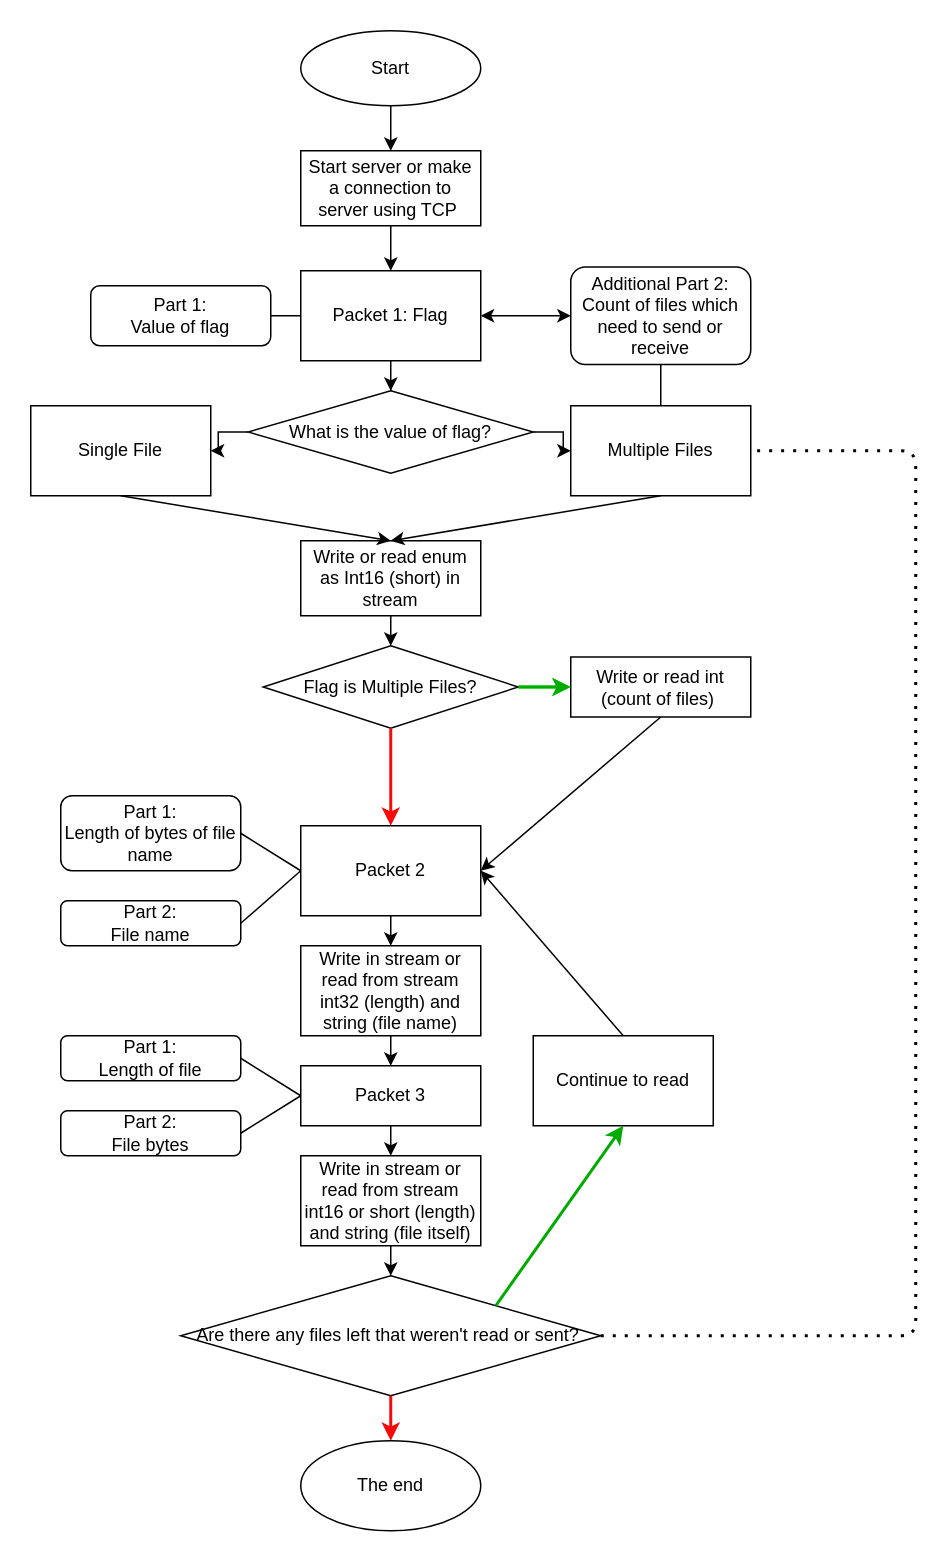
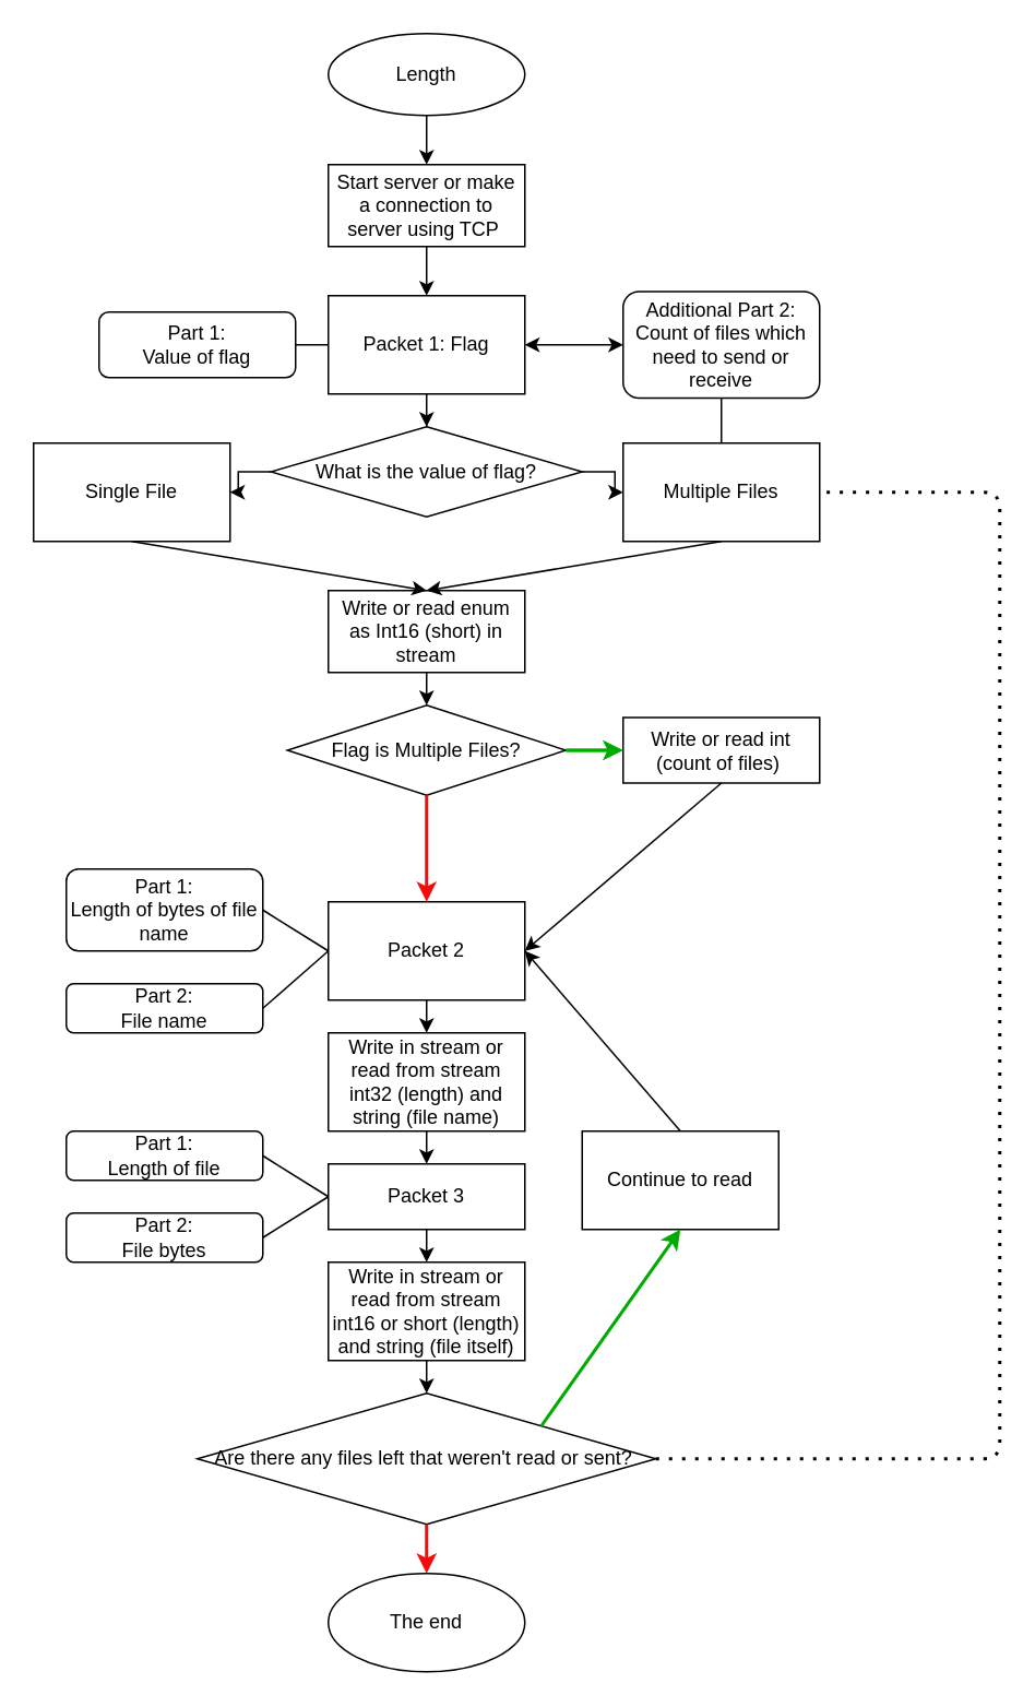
  <mxCell id="0" />
  <mxCell id="1" parent="0" />
  <mxCell id="2" value="" style="edgeStyle=orthogonalEdgeStyle;rounded=0;orthogonalLoop=1;jettySize=auto;html=1;" parent="1" source="3" target="8" edge="1"><mxGeometry relative="1" as="geometry" /></mxCell>
  <mxCell id="3" value="Packet 1: Flag" style="rounded=0;whiteSpace=wrap;html=1;" parent="1" vertex="1"><mxGeometry x="200" y="180" width="120" height="60" as="geometry" /></mxCell>
  <mxCell id="4" value="" style="edgeStyle=orthogonalEdgeStyle;rounded=0;orthogonalLoop=1;jettySize=auto;html=1;entryX=0.5;entryY=0;entryDx=0;entryDy=0;" parent="1" source="5" target="20" edge="1"><mxGeometry relative="1" as="geometry"><mxPoint x="260" y="90" as="targetPoint" /></mxGeometry></mxCell>
- <mxCell id="5" value="Start" style="ellipse;whiteSpace=wrap;html=1;" parent="1" vertex="1"><mxGeometry x="200" y="20" width="120" height="50" as="geometry" /></mxCell>
+ <mxCell id="5" value="Length" style="ellipse;whiteSpace=wrap;html=1;" parent="1" vertex="1"><mxGeometry x="200" y="20" width="120" height="50" as="geometry" /></mxCell>
  <mxCell id="6" value="" style="edgeStyle=orthogonalEdgeStyle;rounded=0;orthogonalLoop=1;jettySize=auto;html=1;" parent="1" source="8" target="9" edge="1"><mxGeometry relative="1" as="geometry" /></mxCell>
  <mxCell id="7" value="" style="edgeStyle=orthogonalEdgeStyle;rounded=0;orthogonalLoop=1;jettySize=auto;html=1;" parent="1" source="8" target="10" edge="1"><mxGeometry relative="1" as="geometry" /></mxCell>
  <mxCell id="8" value="What is the value of flag?" style="rhombus;whiteSpace=wrap;html=1;" parent="1" vertex="1"><mxGeometry x="165" y="260" width="190" height="55" as="geometry" /></mxCell>
  <mxCell id="9" value="Single File" style="rounded=0;whiteSpace=wrap;html=1;" parent="1" vertex="1"><mxGeometry x="20" y="270" width="120" height="60" as="geometry" /></mxCell>
  <mxCell id="10" value="Multiple Files" style="rounded=0;whiteSpace=wrap;html=1;" parent="1" vertex="1"><mxGeometry x="380" y="270" width="120" height="60" as="geometry" /></mxCell>
  <mxCell id="11" value="Write or read enum as Int16 (short) in stream" style="rounded=0;whiteSpace=wrap;html=1;" parent="1" vertex="1"><mxGeometry x="200" y="360" width="120" height="50" as="geometry" /></mxCell>
  <mxCell id="12" value="" style="endArrow=classic;html=1;exitX=0.5;exitY=1;exitDx=0;exitDy=0;entryX=0.5;entryY=0;entryDx=0;entryDy=0;" parent="1" source="9" target="11" edge="1"><mxGeometry width="50" height="50" relative="1" as="geometry"><mxPoint x="280" y="480" as="sourcePoint" /><mxPoint x="330" y="430" as="targetPoint" /></mxGeometry></mxCell>
  <mxCell id="13" value="Packet 2" style="rounded=0;whiteSpace=wrap;html=1;" parent="1" vertex="1"><mxGeometry x="200" y="550" width="120" height="60" as="geometry" /></mxCell>
  <mxCell id="14" value="Part 1: &lt;br&gt;Length of bytes of file name" style="rounded=1;whiteSpace=wrap;html=1;" parent="1" vertex="1"><mxGeometry x="40" y="530" width="120" height="50" as="geometry" /></mxCell>
  <mxCell id="15" value="Part 2: &lt;br&gt;File name" style="rounded=1;whiteSpace=wrap;html=1;" parent="1" vertex="1"><mxGeometry x="40" y="600" width="120" height="30" as="geometry" /></mxCell>
  <mxCell id="16" value="" style="endArrow=none;html=1;entryX=1;entryY=0.5;entryDx=0;entryDy=0;exitX=0;exitY=0.5;exitDx=0;exitDy=0;" parent="1" source="13" target="14" edge="1"><mxGeometry width="50" height="50" relative="1" as="geometry"><mxPoint x="280" y="580" as="sourcePoint" /><mxPoint x="330" y="530" as="targetPoint" /></mxGeometry></mxCell>
  <mxCell id="17" value="" style="endArrow=none;html=1;exitX=1;exitY=0.5;exitDx=0;exitDy=0;" parent="1" source="15" edge="1"><mxGeometry width="50" height="50" relative="1" as="geometry"><mxPoint x="280" y="580" as="sourcePoint" /><mxPoint x="200" y="580" as="targetPoint" /></mxGeometry></mxCell>
  <mxCell id="18" value="Write in stream or read from stream int32 (length) and string (file name)" style="rounded=0;whiteSpace=wrap;html=1;" parent="1" vertex="1"><mxGeometry x="200" y="630" width="120" height="60" as="geometry" /></mxCell>
  <mxCell id="19" value="" style="endArrow=classic;html=1;exitX=0.5;exitY=1;exitDx=0;exitDy=0;entryX=0.5;entryY=0;entryDx=0;entryDy=0;" parent="1" source="13" target="18" edge="1"><mxGeometry width="50" height="50" relative="1" as="geometry"><mxPoint x="280" y="560" as="sourcePoint" /><mxPoint x="330" y="510" as="targetPoint" /></mxGeometry></mxCell>
  <mxCell id="20" value="Start server or make a connection to server using TCP&amp;nbsp;" style="rounded=0;whiteSpace=wrap;html=1;" parent="1" vertex="1"><mxGeometry x="200" y="100" width="120" height="50" as="geometry" /></mxCell>
  <mxCell id="21" value="" style="endArrow=classic;html=1;exitX=0.5;exitY=1;exitDx=0;exitDy=0;entryX=0.5;entryY=0;entryDx=0;entryDy=0;" parent="1" source="20" target="3" edge="1"><mxGeometry width="50" height="50" relative="1" as="geometry"><mxPoint x="280" y="380" as="sourcePoint" /><mxPoint x="330" y="330" as="targetPoint" /></mxGeometry></mxCell>
  <mxCell id="22" value="Packet 3" style="rounded=0;whiteSpace=wrap;html=1;" parent="1" vertex="1"><mxGeometry x="200" y="710" width="120" height="40" as="geometry" /></mxCell>
  <mxCell id="23" value="Part 1: &lt;br&gt;Length of file" style="rounded=1;whiteSpace=wrap;html=1;" parent="1" vertex="1"><mxGeometry x="40" y="690" width="120" height="30" as="geometry" /></mxCell>
  <mxCell id="24" value="Part 2: &lt;br&gt;File bytes" style="rounded=1;whiteSpace=wrap;html=1;" parent="1" vertex="1"><mxGeometry x="40" y="740" width="120" height="30" as="geometry" /></mxCell>
  <mxCell id="25" value="" style="endArrow=none;html=1;exitX=1;exitY=0.5;exitDx=0;exitDy=0;entryX=0;entryY=0.5;entryDx=0;entryDy=0;" parent="1" source="23" target="22" edge="1"><mxGeometry width="50" height="50" relative="1" as="geometry"><mxPoint x="280" y="680" as="sourcePoint" /><mxPoint x="330" y="630" as="targetPoint" /></mxGeometry></mxCell>
  <mxCell id="26" value="" style="endArrow=none;html=1;exitX=1;exitY=0.5;exitDx=0;exitDy=0;entryX=0;entryY=0.5;entryDx=0;entryDy=0;" parent="1" source="24" target="22" edge="1"><mxGeometry width="50" height="50" relative="1" as="geometry"><mxPoint x="280" y="680" as="sourcePoint" /><mxPoint x="330" y="630" as="targetPoint" /></mxGeometry></mxCell>
  <mxCell id="27" value="" style="endArrow=classic;html=1;exitX=0.5;exitY=1;exitDx=0;exitDy=0;entryX=0.5;entryY=0;entryDx=0;entryDy=0;" parent="1" source="18" target="22" edge="1"><mxGeometry width="50" height="50" relative="1" as="geometry"><mxPoint x="280" y="680" as="sourcePoint" /><mxPoint x="330" y="630" as="targetPoint" /></mxGeometry></mxCell>
  <mxCell id="28" value="Part 1:&lt;br&gt;Value of flag" style="rounded=1;whiteSpace=wrap;html=1;" parent="1" vertex="1"><mxGeometry x="60" y="190" width="120" height="40" as="geometry" /></mxCell>
  <mxCell id="29" value="" style="endArrow=none;html=1;exitX=1;exitY=0.5;exitDx=0;exitDy=0;entryX=0;entryY=0.5;entryDx=0;entryDy=0;" parent="1" source="28" target="3" edge="1"><mxGeometry width="50" height="50" relative="1" as="geometry"><mxPoint x="280" y="430" as="sourcePoint" /><mxPoint x="330" y="380" as="targetPoint" /></mxGeometry></mxCell>
  <mxCell id="30" value="Additional Part 2:&lt;br&gt;Count of files which need to send or receive" style="rounded=1;whiteSpace=wrap;html=1;" parent="1" vertex="1"><mxGeometry x="380" y="177.5" width="120" height="65" as="geometry" /></mxCell>
  <mxCell id="31" value="" style="endArrow=none;html=1;entryX=0.5;entryY=1;entryDx=0;entryDy=0;exitX=0.5;exitY=0;exitDx=0;exitDy=0;" parent="1" source="10" target="30" edge="1"><mxGeometry width="50" height="50" relative="1" as="geometry"><mxPoint x="280" y="410" as="sourcePoint" /><mxPoint x="330" y="360" as="targetPoint" /></mxGeometry></mxCell>
  <mxCell id="32" value="" style="endArrow=classic;startArrow=classic;html=1;entryX=0;entryY=0.5;entryDx=0;entryDy=0;exitX=1;exitY=0.5;exitDx=0;exitDy=0;" parent="1" source="3" target="30" edge="1"><mxGeometry width="50" height="50" relative="1" as="geometry"><mxPoint x="280" y="410" as="sourcePoint" /><mxPoint x="330" y="360" as="targetPoint" /></mxGeometry></mxCell>
  <mxCell id="33" value="&lt;span&gt;Write or read int (count of files)&amp;nbsp;&lt;/span&gt;" style="rounded=0;whiteSpace=wrap;html=1;" parent="1" vertex="1"><mxGeometry x="380" y="437.5" width="120" height="40" as="geometry" /></mxCell>
  <mxCell id="34" value="" style="endArrow=classic;html=1;exitX=0.5;exitY=1;exitDx=0;exitDy=0;entryX=0.5;entryY=0;entryDx=0;entryDy=0;" parent="1" source="10" target="11" edge="1"><mxGeometry width="50" height="50" relative="1" as="geometry"><mxPoint x="280" y="410" as="sourcePoint" /><mxPoint x="330" y="360" as="targetPoint" /></mxGeometry></mxCell>
  <mxCell id="35" value="" style="endArrow=classic;html=1;exitX=0.5;exitY=1;exitDx=0;exitDy=0;entryX=1;entryY=0.5;entryDx=0;entryDy=0;" parent="1" source="33" target="13" edge="1"><mxGeometry width="50" height="50" relative="1" as="geometry"><mxPoint x="440" y="570" as="sourcePoint" /><mxPoint x="490" y="520" as="targetPoint" /></mxGeometry></mxCell>
  <mxCell id="36" value="" style="edgeStyle=orthogonalEdgeStyle;rounded=0;sketch=0;orthogonalLoop=1;jettySize=auto;html=1;shadow=0;labelBackgroundColor=#FFFFFF;sourcePerimeterSpacing=0;strokeColor=#00FF00;strokeWidth=2;fontColor=#FFFFFF;" parent="1" source="37" target="33" edge="1"><mxGeometry relative="1" as="geometry" /></mxCell>
  <mxCell id="37" value="Flag is Multiple Files?" style="rhombus;whiteSpace=wrap;html=1;" parent="1" vertex="1"><mxGeometry x="175" y="430" width="170" height="55" as="geometry" /></mxCell>
  <mxCell id="38" value="" style="endArrow=classic;html=1;exitX=0.5;exitY=1;exitDx=0;exitDy=0;entryX=0.5;entryY=0;entryDx=0;entryDy=0;" parent="1" source="11" target="37" edge="1"><mxGeometry width="50" height="50" relative="1" as="geometry"><mxPoint x="280" y="610" as="sourcePoint" /><mxPoint x="330" y="560" as="targetPoint" /></mxGeometry></mxCell>
  <mxCell id="39" value="" style="endArrow=classic;html=1;exitX=1;exitY=0.5;exitDx=0;exitDy=0;entryX=0;entryY=0.5;entryDx=0;entryDy=0;labelBackgroundColor=#FFFFFF;fontColor=#FFFFFF;shadow=0;strokeWidth=2;sketch=0;labelBorderColor=none;sourcePerimeterSpacing=0;jumpStyle=sharp;curved=1;strokeColor=#00AB00;" parent="1" source="37" target="33" edge="1"><mxGeometry width="50" height="50" relative="1" as="geometry"><mxPoint x="280" y="610" as="sourcePoint" /><mxPoint x="330" y="560" as="targetPoint" /></mxGeometry></mxCell>
  <mxCell id="40" value="" style="endArrow=classic;html=1;exitX=0.5;exitY=1;exitDx=0;exitDy=0;entryX=0.5;entryY=0;entryDx=0;entryDy=0;labelBackgroundColor=#FFFFFF;fontColor=#FFFFFF;shadow=0;strokeWidth=2;sketch=0;labelBorderColor=none;sourcePerimeterSpacing=0;jumpStyle=sharp;curved=1;strokeColor=#F70A0A;" parent="1" source="37" target="13" edge="1"><mxGeometry width="50" height="50" relative="1" as="geometry"><mxPoint x="355" y="467.5" as="sourcePoint" /><mxPoint x="390" y="467.5" as="targetPoint" /></mxGeometry></mxCell>
  <mxCell id="41" value="Write in stream or read from stream int16 or short (length) and string (file itself)" style="rounded=0;whiteSpace=wrap;html=1;" parent="1" vertex="1"><mxGeometry x="200" y="770" width="120" height="60" as="geometry" /></mxCell>
  <mxCell id="42" value="" style="endArrow=classic;html=1;shadow=0;labelBackgroundColor=#FFFFFF;strokeWidth=1;fontColor=#FFFFFF;exitX=0.5;exitY=1;exitDx=0;exitDy=0;entryX=0.5;entryY=0;entryDx=0;entryDy=0;" parent="1" source="22" target="41" edge="1"><mxGeometry width="50" height="50" relative="1" as="geometry"><mxPoint x="420" y="710" as="sourcePoint" /><mxPoint x="360" y="640" as="targetPoint" /></mxGeometry></mxCell>
  <mxCell id="43" value="&lt;font color=&quot;#000000&quot;&gt;Are there any files left that weren't read or sent?&amp;nbsp;&lt;/font&gt;" style="rhombus;whiteSpace=wrap;fontColor=#FFFFFF;html=1;" parent="1" vertex="1"><mxGeometry x="120" y="850" width="280" height="80" as="geometry" /></mxCell>
  <mxCell id="44" value="" style="endArrow=none;dashed=1;html=1;dashPattern=1 3;strokeWidth=2;shadow=0;labelBackgroundColor=#FFFFFF;fontColor=#FFFFFF;entryX=1;entryY=0.5;entryDx=0;entryDy=0;exitX=1;exitY=0.5;exitDx=0;exitDy=0;" parent="1" source="43" target="10" edge="1"><mxGeometry width="50" height="50" relative="1" as="geometry"><mxPoint x="510" y="850" as="sourcePoint" /><mxPoint x="530" y="220" as="targetPoint" /><Array as="points"><mxPoint x="610" y="890" /><mxPoint x="610" y="300" /></Array></mxGeometry></mxCell>
  <mxCell id="45" value="" style="endArrow=classic;html=1;shadow=0;labelBackgroundColor=#FFFFFF;strokeColor=#000000;strokeWidth=1;fontColor=#FFFFFF;exitX=0.5;exitY=1;exitDx=0;exitDy=0;entryX=0.5;entryY=0;entryDx=0;entryDy=0;" parent="1" source="41" target="43" edge="1"><mxGeometry width="50" height="50" relative="1" as="geometry"><mxPoint x="580" y="740" as="sourcePoint" /><mxPoint x="630" y="690" as="targetPoint" /></mxGeometry></mxCell>
  <mxCell id="46" value="&lt;font color=&quot;#000000&quot;&gt;Continue to read&lt;/font&gt;" style="rounded=0;whiteSpace=wrap;html=1;fontColor=#FFFFFF;" parent="1" vertex="1"><mxGeometry x="355" y="690" width="120" height="60" as="geometry" /></mxCell>
  <mxCell id="47" value="" style="endArrow=classic;html=1;exitX=1;exitY=0;exitDx=0;exitDy=0;entryX=0.5;entryY=1;entryDx=0;entryDy=0;labelBackgroundColor=#FFFFFF;fontColor=#FFFFFF;shadow=0;strokeWidth=2;sketch=0;labelBorderColor=none;sourcePerimeterSpacing=0;jumpStyle=sharp;curved=1;strokeColor=#00AB00;" parent="1" source="43" target="46" edge="1"><mxGeometry width="50" height="50" relative="1" as="geometry"><mxPoint x="355" y="467.5" as="sourcePoint" /><mxPoint x="390" y="467.5" as="targetPoint" /></mxGeometry></mxCell>
  <mxCell id="48" value="" style="endArrow=classic;html=1;shadow=0;labelBackgroundColor=#FFFFFF;strokeColor=#000000;strokeWidth=1;fontColor=#FFFFFF;entryX=1;entryY=0.5;entryDx=0;entryDy=0;exitX=0.5;exitY=0;exitDx=0;exitDy=0;" parent="1" source="46" target="13" edge="1"><mxGeometry width="50" height="50" relative="1" as="geometry"><mxPoint x="580" y="740" as="sourcePoint" /><mxPoint x="630" y="690" as="targetPoint" /></mxGeometry></mxCell>
  <mxCell id="49" value="&lt;font color=&quot;#000000&quot;&gt;The end&lt;/font&gt;" style="ellipse;whiteSpace=wrap;html=1;fontColor=#FFFFFF;" parent="1" vertex="1"><mxGeometry x="200" y="960" width="120" height="60" as="geometry" /></mxCell>
  <mxCell id="50" value="" style="endArrow=classic;html=1;exitX=0.5;exitY=1;exitDx=0;exitDy=0;entryX=0.5;entryY=0;entryDx=0;entryDy=0;labelBackgroundColor=#FFFFFF;fontColor=#FFFFFF;shadow=0;strokeWidth=2;sketch=0;labelBorderColor=none;sourcePerimeterSpacing=0;jumpStyle=sharp;curved=1;strokeColor=#F70A0A;" parent="1" source="43" target="49" edge="1"><mxGeometry width="50" height="50" relative="1" as="geometry"><mxPoint x="270" y="495" as="sourcePoint" /><mxPoint x="270" y="560" as="targetPoint" /></mxGeometry></mxCell>
